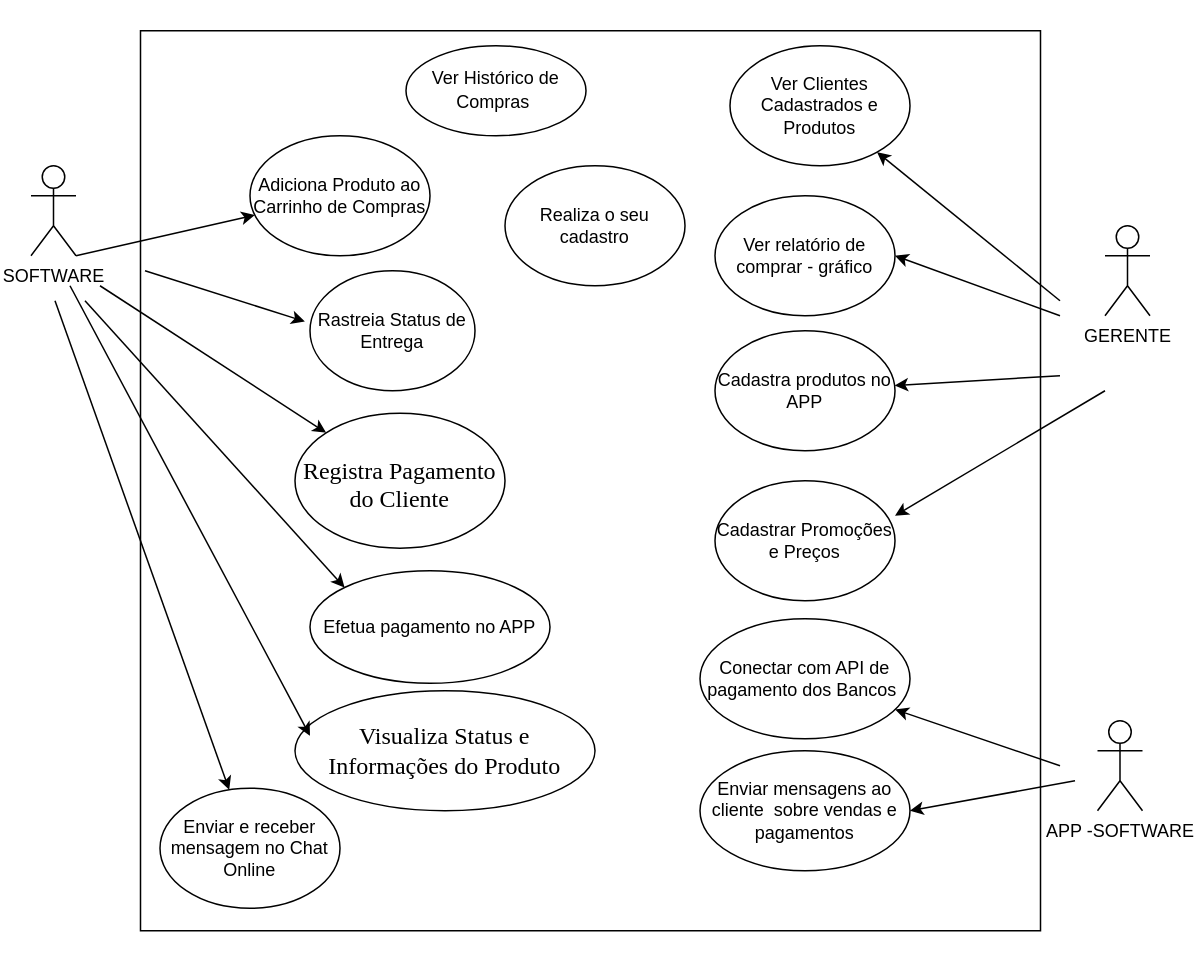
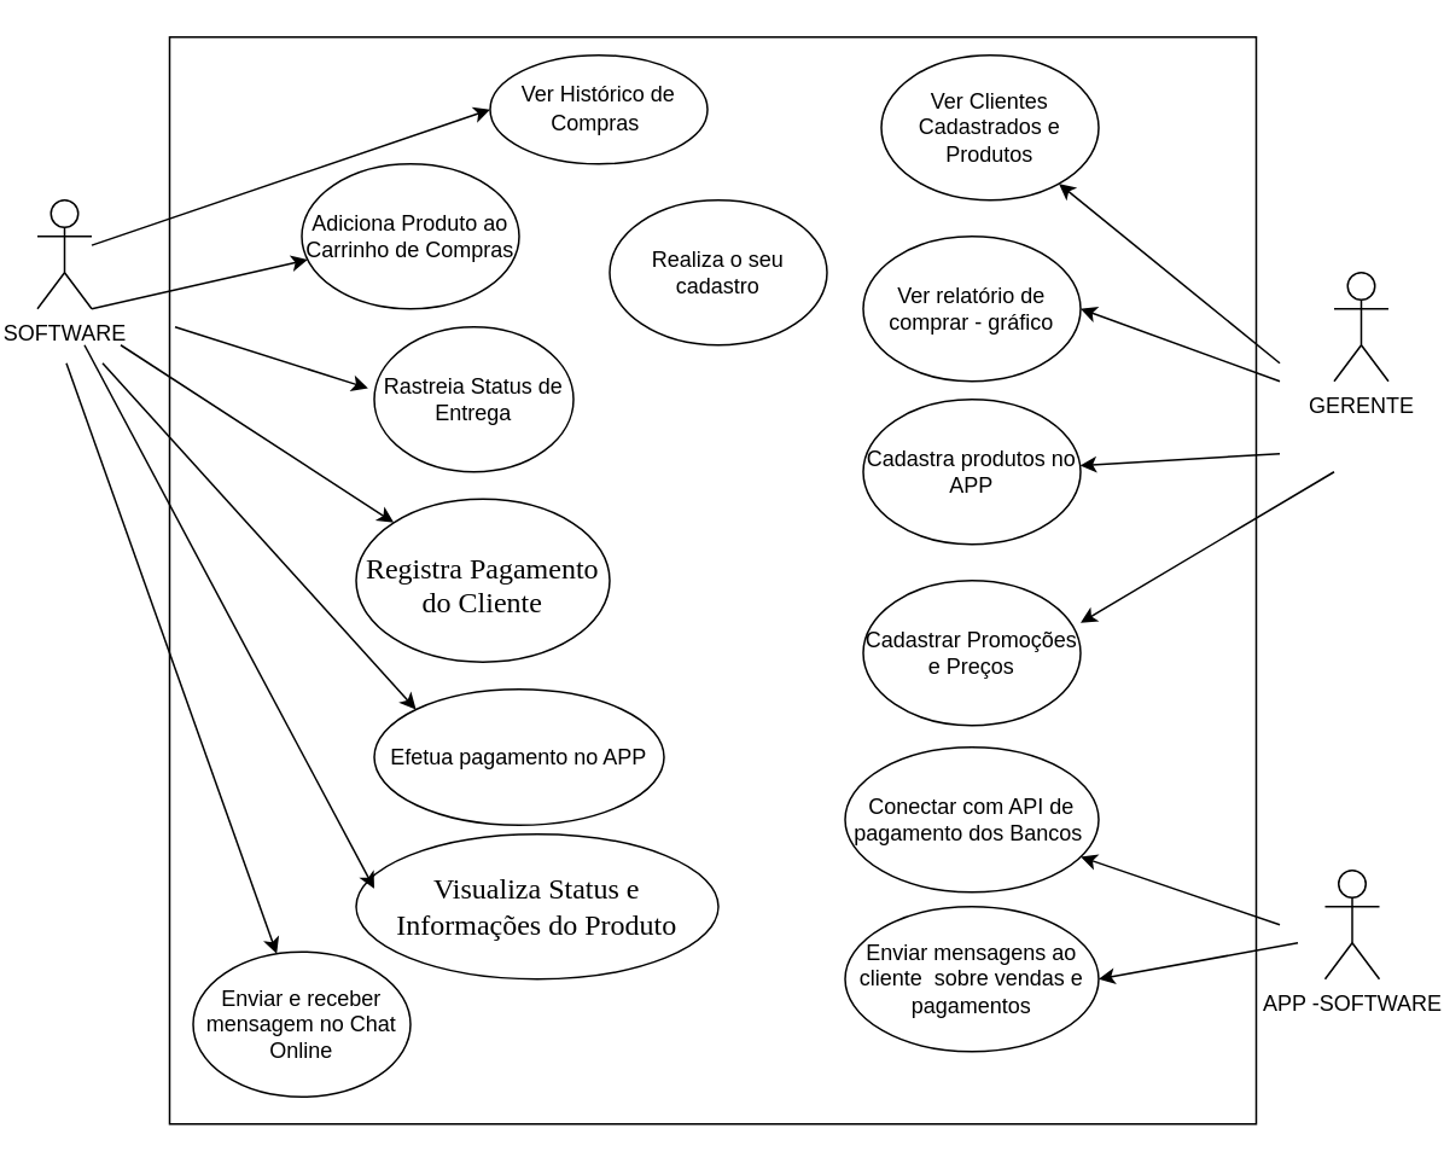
  <mxCell id="0" />
  <mxCell id="1" parent="0" />
  <mxCell id="2" value="SOFTWARE" style="shape=umlActor;verticalLabelPosition=bottom;verticalAlign=top;html=1;outlineConnect=0;" vertex="1" parent="1"><mxGeometry x="20" y="110" width="30" height="60" as="geometry" /></mxCell>
  <mxCell id="3" value="GERENTE" style="shape=umlActor;verticalLabelPosition=bottom;verticalAlign=top;html=1;outlineConnect=0;" vertex="1" parent="1"><mxGeometry x="736" y="150" width="30" height="60" as="geometry" /></mxCell>
  <mxCell id="4" value="APP -SOFTWARE" style="shape=umlActor;verticalLabelPosition=bottom;verticalAlign=top;html=1;outlineConnect=0;" vertex="1" parent="1"><mxGeometry x="731" y="480" width="30" height="60" as="geometry" /></mxCell>
  <mxCell id="5" value="" style="whiteSpace=wrap;html=1;aspect=fixed;" vertex="1" parent="1"><mxGeometry x="93" y="20" width="600" height="600" as="geometry" /></mxCell>
  <mxCell id="6" value="Adiciona Produto ao Carrinho de Compras" style="ellipse;whiteSpace=wrap;html=1;" vertex="1" parent="1"><mxGeometry x="166" y="90" width="120" height="80" as="geometry" /></mxCell>
  <mxCell id="7" value="Rastreia Status de Entrega" style="ellipse;whiteSpace=wrap;html=1;" vertex="1" parent="1"><mxGeometry x="206" y="180" width="110" height="80" as="geometry" /></mxCell>
  <mxCell id="8" value="&lt;br&gt;&lt;span style=&quot;font-size:12.0pt;line-height:&lt;br/&gt;107%;font-family:&amp;quot;Times New Roman&amp;quot;,serif;mso-fareast-font-family:Calibri;&lt;br/&gt;mso-fareast-theme-font:minor-latin;color:black;mso-color-alt:windowtext;&lt;br/&gt;background:#F7F7F8;mso-ansi-language:PT-BR;mso-fareast-language:EN-US;&lt;br/&gt;mso-bidi-language:AR-SA&quot;&gt;&lt;br&gt;Registra Pagamento do Cliente&lt;/span&gt;&lt;br&gt;&lt;br&gt;&lt;br&gt;" style="ellipse;whiteSpace=wrap;html=1;" vertex="1" parent="1"><mxGeometry x="196" y="275" width="140" height="90" as="geometry" /></mxCell>
  <mxCell id="9" value="&lt;br&gt;&lt;span style=&quot;font-size:12.0pt;line-height:&lt;br/&gt;107%;font-family:&amp;quot;Times New Roman&amp;quot;,serif;mso-fareast-font-family:Calibri;&lt;br/&gt;mso-fareast-theme-font:minor-latin;color:black;mso-color-alt:windowtext;&lt;br/&gt;background:#F7F7F8;mso-ansi-language:PT-BR;mso-fareast-language:EN-US;&lt;br/&gt;mso-bidi-language:AR-SA&quot;&gt;Visualiza Status e &lt;br&gt;Informações do Produto&lt;/span&gt;&lt;br&gt;&lt;br&gt;" style="ellipse;whiteSpace=wrap;html=1;" vertex="1" parent="1"><mxGeometry x="196" y="460" width="200" height="80" as="geometry" /></mxCell>
  <mxCell id="10" value="Ver Histórico de Compras&amp;nbsp;&lt;span style=&quot;font-size:11.0pt;line-height:107%;font-family:&amp;quot;Arial&amp;quot;,sans-serif;&lt;br/&gt;mso-fareast-font-family:Calibri;mso-fareast-theme-font:minor-latin;mso-ansi-language:&lt;br/&gt;PT-BR;mso-fareast-language:EN-US;mso-bidi-language:AR-SA&quot;&gt;&lt;/span&gt;" style="ellipse;whiteSpace=wrap;html=1;" vertex="1" parent="1"><mxGeometry x="270" y="30" width="120" height="60" as="geometry" /></mxCell>
  <mxCell id="11" value="" style="endArrow=classic;html=1;rounded=0;exitX=1;exitY=1;exitDx=0;exitDy=0;exitPerimeter=0;" edge="1" parent="1" source="2" target="6"><mxGeometry width="50" height="50" relative="1" as="geometry"><mxPoint x="366" y="300" as="sourcePoint" /><mxPoint x="416" y="250" as="targetPoint" /></mxGeometry></mxCell>
  <mxCell id="12" value="" style="endArrow=classic;html=1;rounded=0;exitX=1;exitY=1;exitDx=0;exitDy=0;exitPerimeter=0;entryX=-0.031;entryY=0.423;entryDx=0;entryDy=0;entryPerimeter=0;" edge="1" parent="1" target="7"><mxGeometry width="50" height="50" relative="1" as="geometry"><mxPoint x="96" y="180" as="sourcePoint" /><mxPoint x="222" y="138" as="targetPoint" /></mxGeometry></mxCell>
+ <mxCell id="13" value="" style="endArrow=classic;html=1;rounded=0;entryX=0;entryY=0.5;entryDx=0;entryDy=0;" edge="1" parent="1" source="2" target="10"><mxGeometry width="50" height="50" relative="1" as="geometry"><mxPoint x="96" y="180" as="sourcePoint" /><mxPoint x="222" y="138" as="targetPoint" /></mxGeometry></mxCell>
  <mxCell id="14" value="" style="endArrow=classic;html=1;rounded=0;" edge="1" parent="1" target="8"><mxGeometry width="50" height="50" relative="1" as="geometry"><mxPoint x="66" y="190" as="sourcePoint" /><mxPoint x="202" y="224" as="targetPoint" /></mxGeometry></mxCell>
  <mxCell id="15" value="" style="endArrow=classic;html=1;rounded=0;entryX=0.05;entryY=0.375;entryDx=0;entryDy=0;entryPerimeter=0;" edge="1" parent="1" target="9"><mxGeometry width="50" height="50" relative="1" as="geometry"><mxPoint x="46" y="190" as="sourcePoint" /><mxPoint x="232" y="290" as="targetPoint" /></mxGeometry></mxCell>
  <mxCell id="16" value="Enviar e receber mensagem no Chat Online" style="ellipse;whiteSpace=wrap;html=1;" vertex="1" parent="1"><mxGeometry x="106" y="525" width="120" height="80" as="geometry" /></mxCell>
  <mxCell id="17" value="" style="endArrow=classic;html=1;rounded=0;" edge="1" parent="1" target="16"><mxGeometry width="50" height="50" relative="1" as="geometry"><mxPoint x="36" y="200" as="sourcePoint" /><mxPoint x="181" y="410" as="targetPoint" /></mxGeometry></mxCell>
  <mxCell id="18" value="Realiza o seu cadastro" style="ellipse;whiteSpace=wrap;html=1;" vertex="1" parent="1"><mxGeometry x="336" y="110" width="120" height="80" as="geometry" /></mxCell>
  <mxCell id="19" value="Efetua pagamento no APP" style="ellipse;whiteSpace=wrap;html=1;" vertex="1" parent="1"><mxGeometry x="206" y="380" width="160" height="75" as="geometry" /></mxCell>
  <mxCell id="20" value="" style="endArrow=classic;html=1;rounded=0;entryX=0;entryY=0;entryDx=0;entryDy=0;" edge="1" parent="1" target="19"><mxGeometry width="50" height="50" relative="1" as="geometry"><mxPoint x="56" y="200" as="sourcePoint" /><mxPoint x="232" y="290" as="targetPoint" /></mxGeometry></mxCell>
  <mxCell id="21" value="Cadastra produtos no APP" style="ellipse;whiteSpace=wrap;html=1;" vertex="1" parent="1"><mxGeometry x="476" y="220" width="120" height="80" as="geometry" /></mxCell>
  <mxCell id="22" value="Ver relatório de comprar - gráfico" style="ellipse;whiteSpace=wrap;html=1;" vertex="1" parent="1"><mxGeometry x="476" y="130" width="120" height="80" as="geometry" /></mxCell>
  <mxCell id="23" value="Ver Clientes Cadastrados e Produtos" style="ellipse;whiteSpace=wrap;html=1;" vertex="1" parent="1"><mxGeometry x="486" y="30" width="120" height="80" as="geometry" /></mxCell>
  <mxCell id="24" value="" style="endArrow=classic;html=1;rounded=0;" edge="1" parent="1" target="23"><mxGeometry width="50" height="50" relative="1" as="geometry"><mxPoint x="706" y="200" as="sourcePoint" /><mxPoint x="646" y="490" as="targetPoint" /></mxGeometry></mxCell>
  <mxCell id="25" value="" style="endArrow=classic;html=1;rounded=0;entryX=1;entryY=0.5;entryDx=0;entryDy=0;" edge="1" parent="1" target="22"><mxGeometry width="50" height="50" relative="1" as="geometry"><mxPoint x="706" y="210" as="sourcePoint" /><mxPoint x="646" y="490" as="targetPoint" /></mxGeometry></mxCell>
  <mxCell id="26" value="Cadastrar Promoções e Preços" style="ellipse;whiteSpace=wrap;html=1;" vertex="1" parent="1"><mxGeometry x="476" y="320" width="120" height="80" as="geometry" /></mxCell>
  <mxCell id="27" value="" style="endArrow=classic;html=1;rounded=0;" edge="1" parent="1" target="21"><mxGeometry width="50" height="50" relative="1" as="geometry"><mxPoint x="706" y="250" as="sourcePoint" /><mxPoint x="646" y="490" as="targetPoint" /></mxGeometry></mxCell>
  <mxCell id="28" value="" style="endArrow=classic;html=1;rounded=0;entryX=1;entryY=0.291;entryDx=0;entryDy=0;entryPerimeter=0;" edge="1" parent="1" target="26"><mxGeometry width="50" height="50" relative="1" as="geometry"><mxPoint x="736" y="260" as="sourcePoint" /><mxPoint x="646" y="490" as="targetPoint" /></mxGeometry></mxCell>
  <mxCell id="29" value="Conectar com API de pagamento dos Bancos&amp;nbsp;" style="ellipse;whiteSpace=wrap;html=1;" vertex="1" parent="1"><mxGeometry x="466" y="412" width="140" height="80" as="geometry" /></mxCell>
  <mxCell id="30" value="Enviar mensagens ao cliente&amp;nbsp; sobre vendas e pagamentos" style="ellipse;whiteSpace=wrap;html=1;" vertex="1" parent="1"><mxGeometry x="466" y="500" width="140" height="80" as="geometry" /></mxCell>
  <mxCell id="31" value="" style="endArrow=classic;html=1;rounded=0;" edge="1" parent="1" target="29"><mxGeometry width="50" height="50" relative="1" as="geometry"><mxPoint x="706" y="510" as="sourcePoint" /><mxPoint x="646" y="360" as="targetPoint" /></mxGeometry></mxCell>
  <mxCell id="32" value="" style="endArrow=classic;html=1;rounded=0;entryX=1;entryY=0.5;entryDx=0;entryDy=0;" edge="1" parent="1" target="30"><mxGeometry width="50" height="50" relative="1" as="geometry"><mxPoint x="716" y="520" as="sourcePoint" /><mxPoint x="606" y="483" as="targetPoint" /></mxGeometry></mxCell>
